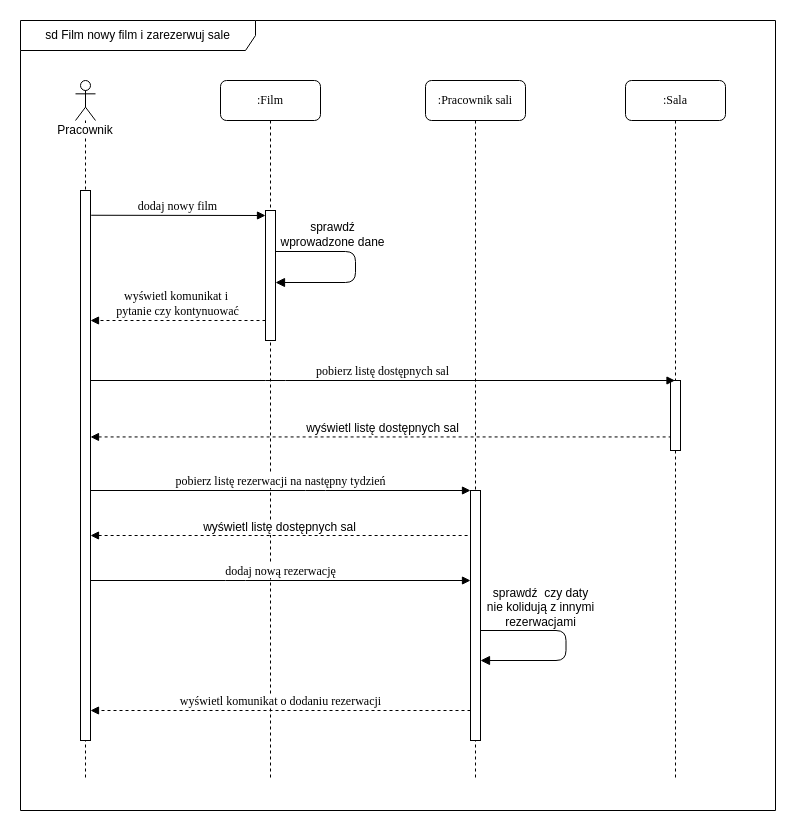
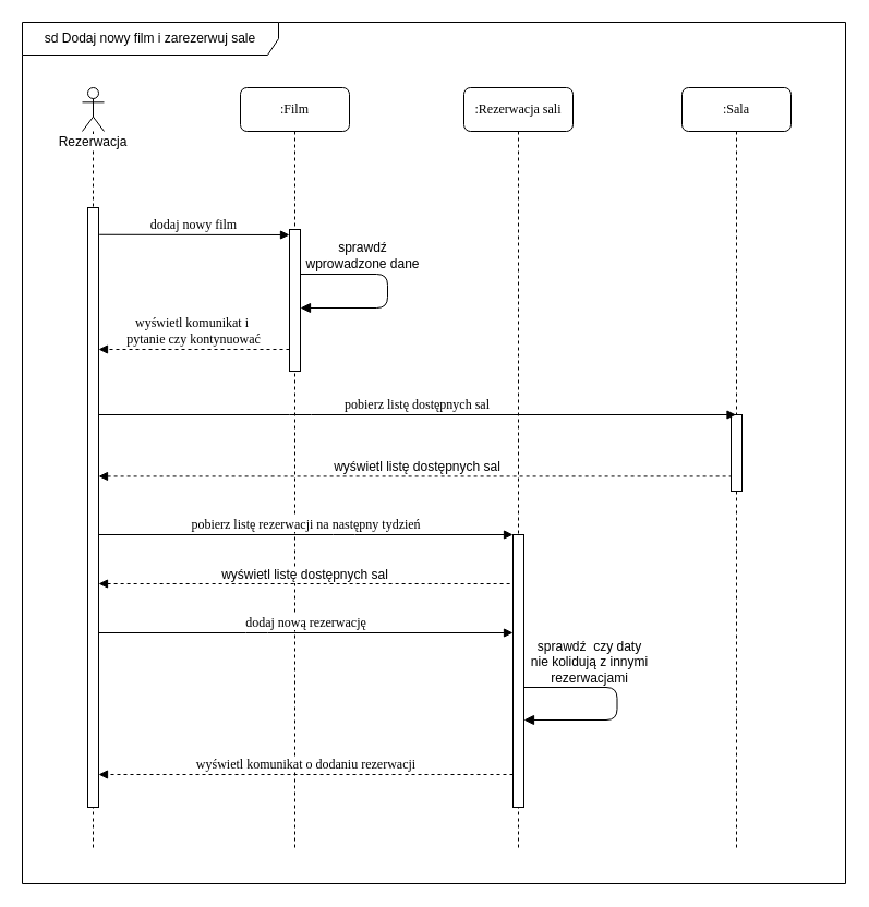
  <mxCell id="0" />
  <mxCell id="1" parent="0" />
- <mxCell id="2" value="sd Film nowy film i zarezerwuj sale" style="shape=umlFrame;whiteSpace=wrap;html=1;width=235;height=30;" vertex="1" parent="1"><mxGeometry x="20" y="20" width="755" height="790" as="geometry" /></mxCell>
+ <mxCell id="2" value="sd Dodaj nowy film i zarezerwuj sale" style="shape=umlFrame;whiteSpace=wrap;html=1;width=235;height=30;" vertex="1" parent="1"><mxGeometry x="20" y="20" width="755" height="790" as="geometry" /></mxCell>
  <mxCell id="3" value=":Film" style="shape=umlLifeline;perimeter=lifelinePerimeter;whiteSpace=wrap;html=1;container=1;collapsible=0;recursiveResize=0;outlineConnect=0;rounded=1;shadow=0;comic=0;labelBackgroundColor=none;strokeColor=#000000;strokeWidth=1;fillColor=#FFFFFF;fontFamily=Verdana;fontSize=12;fontColor=#000000;align=center;" vertex="1" parent="1"><mxGeometry x="220" y="80" width="100" height="700" as="geometry" /></mxCell>
  <mxCell id="4" value="" style="html=1;points=[];perimeter=orthogonalPerimeter;rounded=0;shadow=0;comic=0;labelBackgroundColor=none;strokeColor=#000000;strokeWidth=1;fillColor=#FFFFFF;fontFamily=Verdana;fontSize=12;fontColor=#000000;align=center;" vertex="1" parent="3"><mxGeometry x="45" y="130" width="10" height="130" as="geometry" /></mxCell>
- <mxCell id="5" value="Pracownik" style="shape=umlLifeline;participant=umlActor;perimeter=lifelinePerimeter;whiteSpace=wrap;html=1;container=1;collapsible=0;recursiveResize=0;verticalAlign=top;spacingTop=36;labelBackgroundColor=#ffffff;outlineConnect=0;" vertex="1" parent="1"><mxGeometry x="75" y="80" width="20" height="700" as="geometry" /></mxCell>
+ <mxCell id="5" value="Rezerwacja" style="shape=umlLifeline;participant=umlActor;perimeter=lifelinePerimeter;whiteSpace=wrap;html=1;container=1;collapsible=0;recursiveResize=0;verticalAlign=top;spacingTop=36;labelBackgroundColor=#ffffff;outlineConnect=0;" vertex="1" parent="1"><mxGeometry x="75" y="80" width="20" height="700" as="geometry" /></mxCell>
  <mxCell id="6" value="" style="html=1;points=[];perimeter=orthogonalPerimeter;rounded=0;shadow=0;comic=0;labelBackgroundColor=none;strokeColor=#000000;strokeWidth=1;fillColor=#FFFFFF;fontFamily=Verdana;fontSize=12;fontColor=#000000;align=center;" vertex="1" parent="1"><mxGeometry x="80" y="190" width="10" height="550" as="geometry" /></mxCell>
  <mxCell id="7" value="dodaj nowy film" style="html=1;verticalAlign=bottom;endArrow=block;labelBackgroundColor=none;fontFamily=Verdana;fontSize=12;edgeStyle=elbowEdgeStyle;elbow=vertical;exitX=1.067;exitY=0.045;exitDx=0;exitDy=0;exitPerimeter=0;" edge="1" parent="1" source="6" target="4"><mxGeometry relative="1" as="geometry"><mxPoint x="125" y="230" as="sourcePoint" /><mxPoint x="242.5" y="240" as="targetPoint" /><Array as="points" /></mxGeometry></mxCell>
  <mxCell id="8" value="" style="endArrow=block;endFill=1;endSize=7;html=1;strokeWidth=1;startSize=2;" edge="1" parent="1"><mxGeometry width="160" relative="1" as="geometry"><mxPoint x="275" y="251" as="sourcePoint" /><mxPoint x="275" y="282" as="targetPoint" /><Array as="points"><mxPoint x="355" y="251" /><mxPoint x="355" y="282" /></Array></mxGeometry></mxCell>
  <mxCell id="9" value="sprawdź &lt;br&gt;wprowadzone dane" style="text;html=1;resizable=0;points=[];align=center;verticalAlign=middle;labelBackgroundColor=#ffffff;" vertex="1" connectable="0" parent="8"><mxGeometry x="-0.437" y="1" relative="1" as="geometry"><mxPoint x="2" y="-17" as="offset" /></mxGeometry></mxCell>
  <mxCell id="10" value="wyświetl komunikat i&amp;nbsp; &lt;br&gt;pytanie&amp;nbsp;czy kontynuować" style="html=1;verticalAlign=bottom;endArrow=block;labelBackgroundColor=none;fontFamily=Verdana;fontSize=12;edgeStyle=elbowEdgeStyle;elbow=vertical;dashed=1;" edge="1" parent="1" source="4" target="6"><mxGeometry relative="1" as="geometry"><mxPoint x="100.8" y="220" as="sourcePoint" /><mxPoint x="115" y="330" as="targetPoint" /><Array as="points"><mxPoint x="185" y="320" /></Array></mxGeometry></mxCell>
- <mxCell id="11" value=":Pracownik sali" style="shape=umlLifeline;perimeter=lifelinePerimeter;whiteSpace=wrap;html=1;container=1;collapsible=0;recursiveResize=0;outlineConnect=0;rounded=1;shadow=0;comic=0;labelBackgroundColor=none;strokeColor=#000000;strokeWidth=1;fillColor=#FFFFFF;fontFamily=Verdana;fontSize=12;fontColor=#000000;align=center;" vertex="1" parent="1"><mxGeometry x="425" y="80" width="100" height="700" as="geometry" /></mxCell>
+ <mxCell id="11" value=":Rezerwacja sali" style="shape=umlLifeline;perimeter=lifelinePerimeter;whiteSpace=wrap;html=1;container=1;collapsible=0;recursiveResize=0;outlineConnect=0;rounded=1;shadow=0;comic=0;labelBackgroundColor=none;strokeColor=#000000;strokeWidth=1;fillColor=#FFFFFF;fontFamily=Verdana;fontSize=12;fontColor=#000000;align=center;" vertex="1" parent="1"><mxGeometry x="425" y="80" width="100" height="700" as="geometry" /></mxCell>
  <mxCell id="12" value="" style="html=1;points=[];perimeter=orthogonalPerimeter;rounded=0;shadow=0;comic=0;labelBackgroundColor=none;strokeColor=#000000;strokeWidth=1;fillColor=#FFFFFF;fontFamily=Verdana;fontSize=12;fontColor=#000000;align=center;" vertex="1" parent="11"><mxGeometry x="45" y="410" width="10" height="250" as="geometry" /></mxCell>
  <mxCell id="13" value="" style="endArrow=block;endFill=1;endSize=7;html=1;strokeWidth=1;startSize=2;" edge="1" parent="11" source="12" target="12"><mxGeometry width="160" relative="1" as="geometry"><mxPoint x="80.5" y="529" as="sourcePoint" /><mxPoint x="80.5" y="560" as="targetPoint" /><Array as="points"><mxPoint x="140.5" y="550" /><mxPoint x="140.5" y="580" /></Array></mxGeometry></mxCell>
  <mxCell id="14" value="sprawdź&amp;nbsp; czy daty&lt;br&gt;nie kolidują z innymi&lt;br&gt;rezerwacjami&lt;br&gt;" style="text;html=1;resizable=0;points=[];align=center;verticalAlign=middle;labelBackgroundColor=#ffffff;" vertex="1" connectable="0" parent="13"><mxGeometry x="-0.437" y="1" relative="1" as="geometry"><mxPoint x="2" y="-23" as="offset" /></mxGeometry></mxCell>
  <mxCell id="15" value=":Sala" style="shape=umlLifeline;perimeter=lifelinePerimeter;whiteSpace=wrap;html=1;container=1;collapsible=0;recursiveResize=0;outlineConnect=0;rounded=1;shadow=0;comic=0;labelBackgroundColor=none;strokeColor=#000000;strokeWidth=1;fillColor=#FFFFFF;fontFamily=Verdana;fontSize=12;fontColor=#000000;align=center;" vertex="1" parent="1"><mxGeometry x="625" y="80" width="100" height="700" as="geometry" /></mxCell>
  <mxCell id="16" value="" style="html=1;points=[];perimeter=orthogonalPerimeter;rounded=0;shadow=0;comic=0;labelBackgroundColor=none;strokeColor=#000000;strokeWidth=1;fillColor=#FFFFFF;fontFamily=Verdana;fontSize=12;fontColor=#000000;align=center;" vertex="1" parent="15"><mxGeometry x="45" y="300" width="10" height="70" as="geometry" /></mxCell>
  <mxCell id="17" value="pobierz listę dostępnych sal" style="html=1;verticalAlign=bottom;endArrow=block;labelBackgroundColor=none;fontFamily=Verdana;fontSize=12;edgeStyle=elbowEdgeStyle;elbow=vertical;" edge="1" parent="1" target="15"><mxGeometry relative="1" as="geometry"><mxPoint x="90" y="380" as="sourcePoint" /><mxPoint x="304.5" y="409.5" as="targetPoint" /><Array as="points"><mxPoint x="275" y="380" /></Array></mxGeometry></mxCell>
  <mxCell id="18" value="" style="endArrow=none;endFill=0;endSize=12;html=1;strokeWidth=1;dashed=1;startArrow=block;startFill=1;" edge="1" parent="1" target="16"><mxGeometry width="160" relative="1" as="geometry"><mxPoint x="90" y="436.448" as="sourcePoint" /><mxPoint x="695" y="436.448" as="targetPoint" /></mxGeometry></mxCell>
  <mxCell id="19" value="&lt;span&gt;wyświetl listę dostępnych sal&lt;/span&gt;" style="text;html=1;resizable=0;points=[];align=center;verticalAlign=middle;labelBackgroundColor=#ffffff;" vertex="1" connectable="0" parent="18"><mxGeometry x="0.024" y="-1" relative="1" as="geometry"><mxPoint x="-6" y="-10" as="offset" /></mxGeometry></mxCell>
  <mxCell id="20" value="pobierz listę rezerwacji na następny tydzień" style="html=1;verticalAlign=bottom;endArrow=block;labelBackgroundColor=#ffffff;fontFamily=Verdana;fontSize=12;edgeStyle=elbowEdgeStyle;elbow=vertical;" edge="1" parent="1" source="6" target="12"><mxGeometry relative="1" as="geometry"><mxPoint x="115" y="600" as="sourcePoint" /><mxPoint x="329" y="600.138" as="targetPoint" /><Array as="points"><mxPoint x="315" y="490" /><mxPoint x="265" y="540" /><mxPoint x="315" y="670" /><mxPoint x="280" y="580" /></Array></mxGeometry></mxCell>
  <mxCell id="21" value="dodaj nową rezerwację" style="html=1;verticalAlign=bottom;endArrow=block;labelBackgroundColor=#ffffff;fontFamily=Verdana;fontSize=12;edgeStyle=elbowEdgeStyle;elbow=vertical;spacingLeft=0;" edge="1" parent="1" source="6" target="12"><mxGeometry relative="1" as="geometry"><mxPoint x="95" y="539.5" as="sourcePoint" /><mxPoint x="474.5" y="539.5" as="targetPoint" /><Array as="points"><mxPoint x="235" y="580" /><mxPoint x="320" y="539.5" /><mxPoint x="285" y="449.5" /></Array></mxGeometry></mxCell>
  <mxCell id="22" value="" style="endArrow=none;endFill=0;endSize=12;html=1;strokeWidth=1;dashed=1;startArrow=block;startFill=1;" edge="1" parent="1"><mxGeometry width="160" relative="1" as="geometry"><mxPoint x="90" y="535" as="sourcePoint" /><mxPoint x="469.5" y="535" as="targetPoint" /></mxGeometry></mxCell>
  <mxCell id="23" value="&lt;span&gt;wyświetl listę dostępnych sal&lt;/span&gt;" style="text;html=1;resizable=0;points=[];align=center;verticalAlign=middle;labelBackgroundColor=#ffffff;" vertex="1" connectable="0" parent="22"><mxGeometry x="0.024" y="-1" relative="1" as="geometry"><mxPoint x="-6" y="-10" as="offset" /></mxGeometry></mxCell>
  <mxCell id="24" value="wyświetl komunikat o dodaniu rezerwacji" style="html=1;verticalAlign=bottom;endArrow=block;labelBackgroundColor=#ffffff;fontFamily=Verdana;fontSize=12;edgeStyle=elbowEdgeStyle;elbow=vertical;dashed=1;" edge="1" parent="1" source="12" target="6"><mxGeometry relative="1" as="geometry"><mxPoint x="320" y="680" as="sourcePoint" /><mxPoint x="145" y="680" as="targetPoint" /><Array as="points"><mxPoint x="240" y="710" /></Array></mxGeometry></mxCell>
